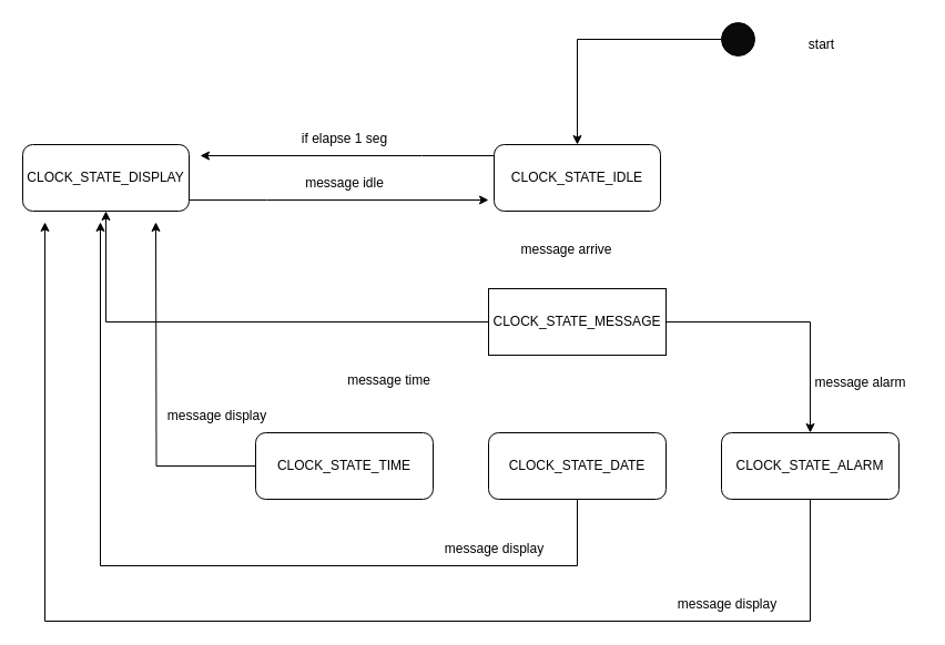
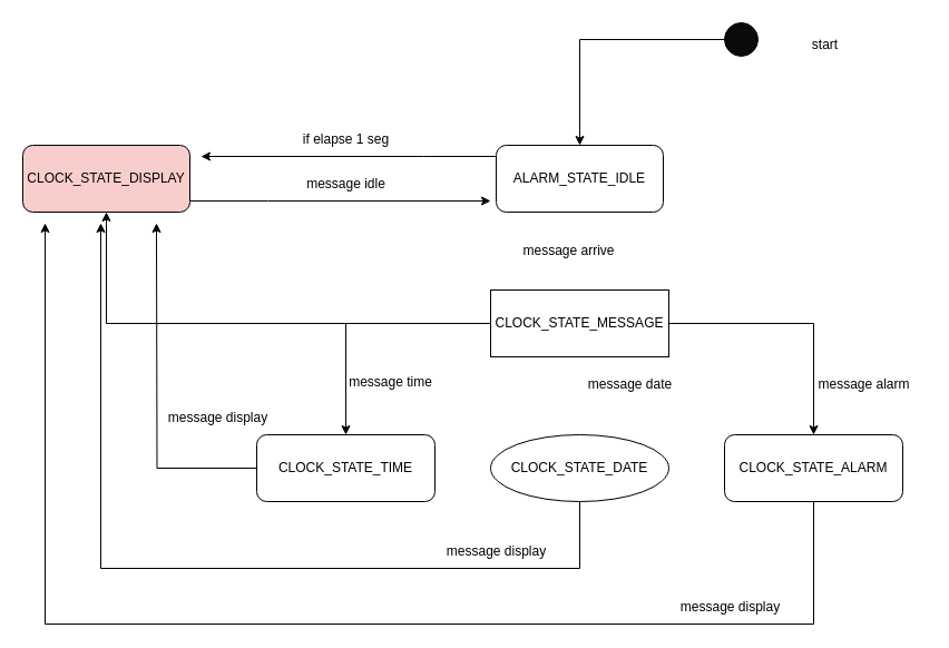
  <mxCell id="0" />
  <mxCell id="1" parent="0" />
  <mxCell id="2" style="edgeStyle=orthogonalEdgeStyle;rounded=0;orthogonalLoop=1;jettySize=auto;html=1;" edge="1" parent="1" source="3"><mxGeometry relative="1" as="geometry"><mxPoint x="180" y="140" as="targetPoint" /><Array as="points"><mxPoint x="380" y="140" /><mxPoint x="380" y="140" /></Array></mxGeometry></mxCell>
- <mxCell id="3" value="CLOCK_STATE_IDLE" style="rounded=1;whiteSpace=wrap;html=1;" vertex="1" parent="1"><mxGeometry x="445" y="130" width="150" height="60" as="geometry" /></mxCell>
+ <mxCell id="3" value="ALARM_STATE_IDLE" style="rounded=1;whiteSpace=wrap;html=1;" vertex="1" parent="1"><mxGeometry x="445" y="130" width="150" height="60" as="geometry" /></mxCell>
+ <mxCell id="4" value="" style="edgeStyle=orthogonalEdgeStyle;rounded=0;orthogonalLoop=1;jettySize=auto;html=1;" edge="1" parent="1" source="7" target="9"><mxGeometry relative="1" as="geometry" /></mxCell>
  <mxCell id="5" style="edgeStyle=orthogonalEdgeStyle;rounded=0;orthogonalLoop=1;jettySize=auto;html=1;" edge="1" parent="1" source="7" target="19"><mxGeometry relative="1" as="geometry" /></mxCell>
  <mxCell id="6" style="edgeStyle=orthogonalEdgeStyle;rounded=0;orthogonalLoop=1;jettySize=auto;html=1;" edge="1" parent="1" source="7" target="13"><mxGeometry relative="1" as="geometry" /></mxCell>
  <mxCell id="7" value="CLOCK_STATE_MESSAGE" style="whiteSpace=wrap;html=1;rounded=0;" vertex="1" parent="1"><mxGeometry x="440" y="260" width="160" height="60" as="geometry" /></mxCell>
  <mxCell id="8" style="edgeStyle=orthogonalEdgeStyle;rounded=0;orthogonalLoop=1;jettySize=auto;html=1;" edge="1" parent="1" source="9"><mxGeometry relative="1" as="geometry"><mxPoint x="140" y="200" as="targetPoint" /></mxGeometry></mxCell>
  <mxCell id="9" value="CLOCK_STATE_TIME" style="whiteSpace=wrap;html=1;rounded=1;" vertex="1" parent="1"><mxGeometry x="230" y="390" width="160" height="60" as="geometry" /></mxCell>
  <mxCell id="10" style="edgeStyle=orthogonalEdgeStyle;rounded=0;orthogonalLoop=1;jettySize=auto;html=1;" edge="1" parent="1" source="11"><mxGeometry relative="1" as="geometry"><mxPoint x="90" y="200" as="targetPoint" /><Array as="points"><mxPoint x="520" y="510" /><mxPoint x="90" y="510" /></Array></mxGeometry></mxCell>
- <mxCell id="11" value="CLOCK_STATE_DATE" style="rounded=1;whiteSpace=wrap;html=1;" vertex="1" parent="1"><mxGeometry x="440" y="390" width="160" height="60" as="geometry" /></mxCell>
+ <mxCell id="11" value="CLOCK_STATE_DATE" style="ellipse;whiteSpace=wrap;html=1;" vertex="1" parent="1"><mxGeometry x="440" y="390" width="160" height="60" as="geometry" /></mxCell>
  <mxCell id="12" style="edgeStyle=orthogonalEdgeStyle;rounded=0;orthogonalLoop=1;jettySize=auto;html=1;" edge="1" parent="1" source="13"><mxGeometry relative="1" as="geometry"><mxPoint x="40" y="200" as="targetPoint" /><Array as="points"><mxPoint x="730" y="560" /><mxPoint x="40" y="560" /></Array></mxGeometry></mxCell>
  <mxCell id="13" value="CLOCK_STATE_ALARM" style="rounded=1;whiteSpace=wrap;html=1;" vertex="1" parent="1"><mxGeometry x="650" y="390" width="160" height="60" as="geometry" /></mxCell>
  <mxCell id="14" value="message arrive" style="text;html=1;align=center;verticalAlign=middle;resizable=0;points=[];autosize=1;strokeColor=none;fillColor=none;" vertex="1" parent="1"><mxGeometry x="455" y="210" width="110" height="30" as="geometry" /></mxCell>
  <mxCell id="15" value="&lt;div&gt;message time&lt;/div&gt;&lt;div&gt;&lt;br&gt;&lt;/div&gt;" style="text;html=1;align=center;verticalAlign=middle;resizable=0;points=[];autosize=1;strokeColor=none;fillColor=none;" vertex="1" parent="1"><mxGeometry x="300" y="330" width="100" height="40" as="geometry" /></mxCell>
+ <mxCell id="16" value="message date" style="text;html=1;align=center;verticalAlign=middle;resizable=0;points=[];autosize=1;strokeColor=none;fillColor=none;" vertex="1" parent="1"><mxGeometry x="515" y="330" width="100" height="30" as="geometry" /></mxCell>
  <mxCell id="17" value="message alarm" style="text;html=1;align=center;verticalAlign=middle;resizable=0;points=[];autosize=1;strokeColor=none;fillColor=none;" vertex="1" parent="1"><mxGeometry x="720" y="330" width="110" height="30" as="geometry" /></mxCell>
  <mxCell id="18" style="edgeStyle=orthogonalEdgeStyle;rounded=0;orthogonalLoop=1;jettySize=auto;html=1;" edge="1" parent="1" source="19"><mxGeometry relative="1" as="geometry"><mxPoint x="440" y="180" as="targetPoint" /><Array as="points"><mxPoint x="240" y="180" /><mxPoint x="240" y="180" /></Array></mxGeometry></mxCell>
- <mxCell id="19" value="CLOCK_STATE_DISPLAY" style="rounded=1;whiteSpace=wrap;html=1;" vertex="1" parent="1"><mxGeometry x="20" y="130" width="150" height="60" as="geometry" /></mxCell>
+ <mxCell id="19" value="CLOCK_STATE_DISPLAY" style="rounded=1;whiteSpace=wrap;html=1;fillColor=#f8cecc;" vertex="1" parent="1"><mxGeometry x="20" y="130" width="150" height="60" as="geometry" /></mxCell>
  <mxCell id="20" value="message display" style="text;html=1;align=center;verticalAlign=middle;resizable=0;points=[];autosize=1;strokeColor=none;fillColor=none;" vertex="1" parent="1"><mxGeometry x="390" y="480" width="110" height="30" as="geometry" /></mxCell>
  <mxCell id="21" value="message display" style="text;html=1;align=center;verticalAlign=middle;resizable=0;points=[];autosize=1;strokeColor=none;fillColor=none;" vertex="1" parent="1"><mxGeometry x="600" y="530" width="110" height="30" as="geometry" /></mxCell>
  <mxCell id="22" value="message display" style="text;html=1;align=center;verticalAlign=middle;resizable=0;points=[];autosize=1;strokeColor=none;fillColor=none;" vertex="1" parent="1"><mxGeometry x="140" y="360" width="110" height="30" as="geometry" /></mxCell>
  <mxCell id="23" value="if elapse 1 seg" style="text;html=1;align=center;verticalAlign=middle;resizable=0;points=[];autosize=1;strokeColor=none;fillColor=none;" vertex="1" parent="1"><mxGeometry x="260" y="110" width="100" height="30" as="geometry" /></mxCell>
  <mxCell id="24" value="message idle" style="text;html=1;align=center;verticalAlign=middle;resizable=0;points=[];autosize=1;strokeColor=none;fillColor=none;" vertex="1" parent="1"><mxGeometry x="265" y="150" width="90" height="30" as="geometry" /></mxCell>
  <mxCell id="25" style="edgeStyle=orthogonalEdgeStyle;rounded=0;orthogonalLoop=1;jettySize=auto;html=1;" edge="1" parent="1" source="26" target="3"><mxGeometry relative="1" as="geometry" /></mxCell>
  <mxCell id="26" value="" style="ellipse;whiteSpace=wrap;html=1;strokeColor=#000000;fillColor=#0A0A0A;" vertex="1" parent="1"><mxGeometry x="650" y="20" width="30" height="30" as="geometry" /></mxCell>
  <mxCell id="27" value="start" style="text;html=1;align=center;verticalAlign=middle;resizable=0;points=[];autosize=1;strokeColor=none;fillColor=none;" vertex="1" parent="1"><mxGeometry x="715" y="25" width="50" height="30" as="geometry" /></mxCell>
